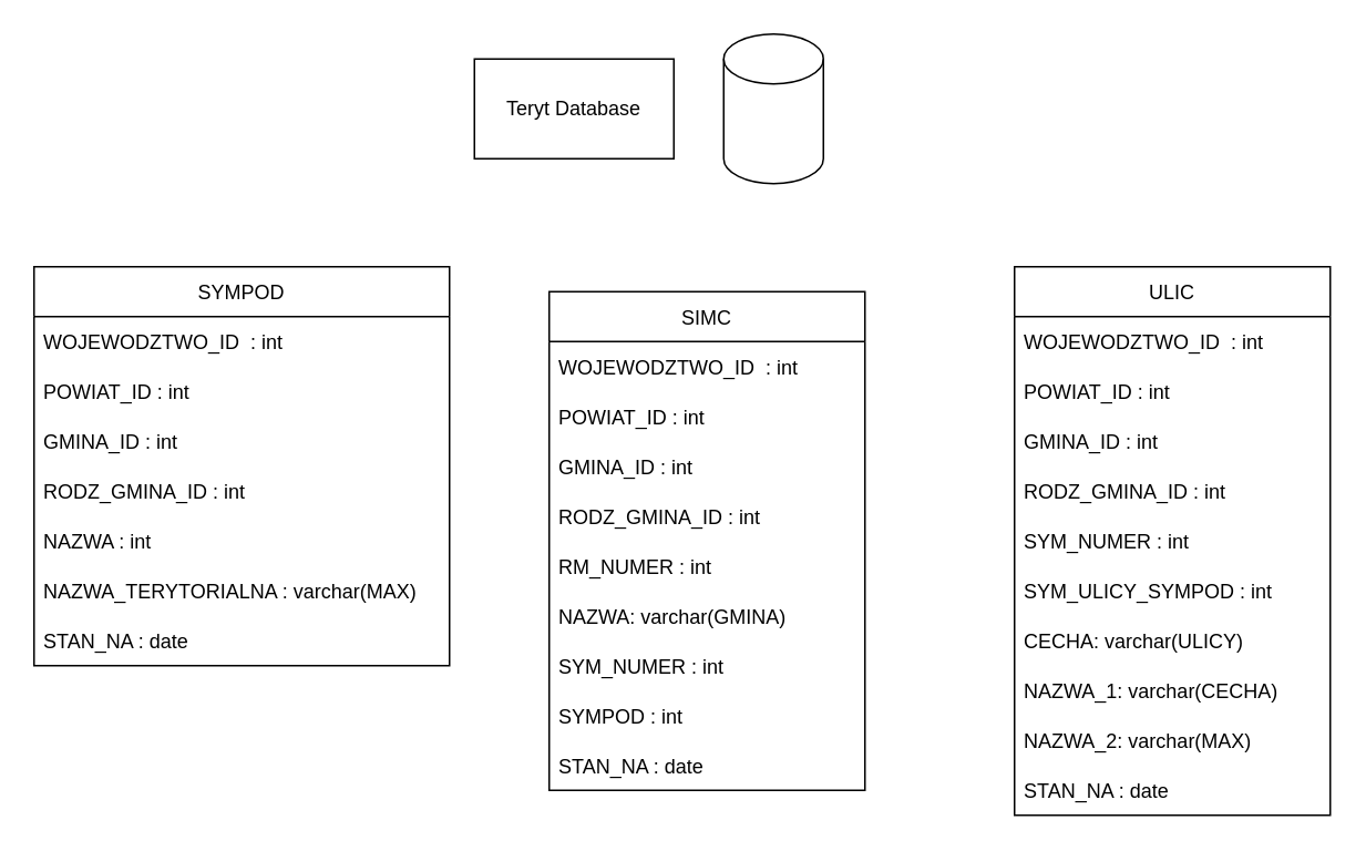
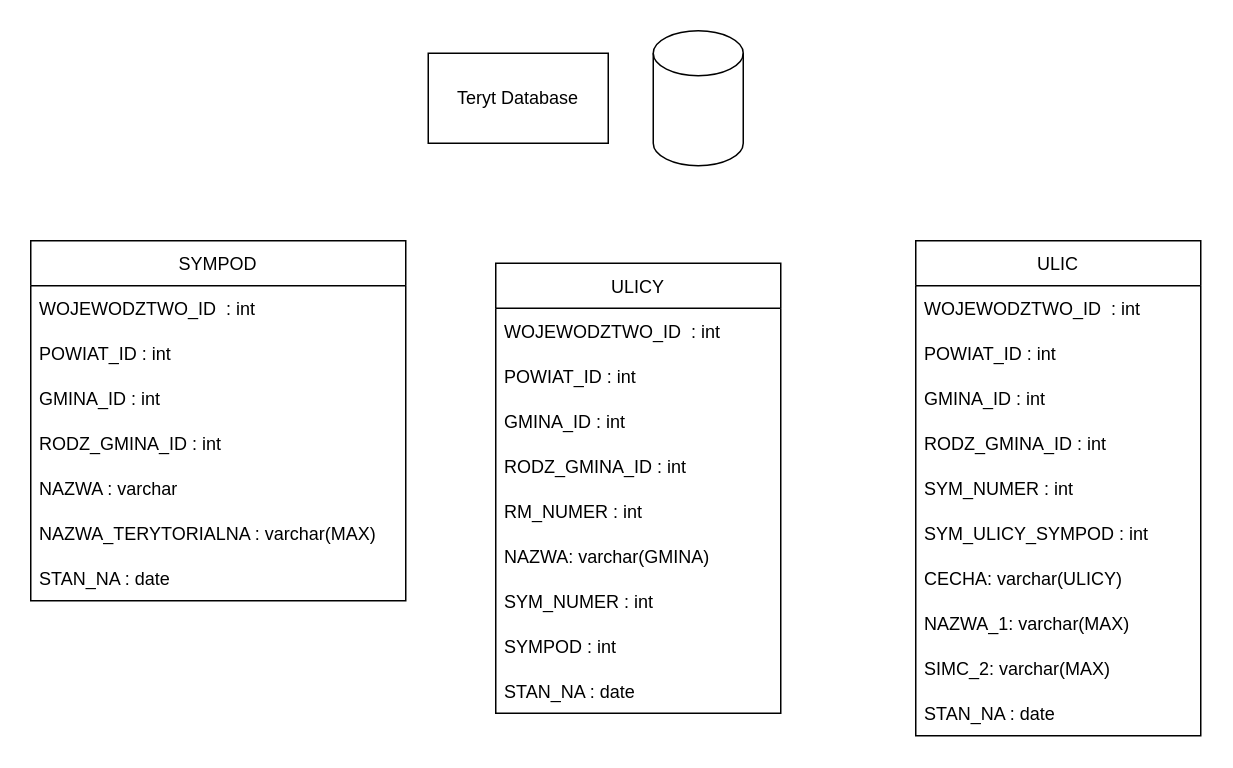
  <mxCell id="0" />
  <mxCell id="1" parent="0" />
  <mxCell id="2" value="" style="shape=cylinder3;whiteSpace=wrap;html=1;boundedLbl=1;backgroundOutline=1;size=15;" parent="1" vertex="1"><mxGeometry x="435" y="20" width="60" height="90" as="geometry" /></mxCell>
  <mxCell id="3" value="Teryt Database" style="rounded=0;whiteSpace=wrap;html=1;" parent="1" vertex="1"><mxGeometry x="285" y="35" width="120" height="60" as="geometry" /></mxCell>
  <mxCell id="4" value="SYMPOD" style="swimlane;fontStyle=0;childLayout=stackLayout;horizontal=1;startSize=30;horizontalStack=0;resizeParent=1;resizeParentMax=0;resizeLast=0;collapsible=1;marginBottom=0;" parent="1" vertex="1"><mxGeometry x="20" y="160" width="250" height="240" as="geometry" /></mxCell>
  <mxCell id="5" value="WOJEWODZTWO_ID  : int" style="text;strokeColor=none;fillColor=none;align=left;verticalAlign=middle;spacingLeft=4;spacingRight=4;overflow=hidden;points=[[0,0.5],[1,0.5]];portConstraint=eastwest;rotatable=0;" parent="4" vertex="1"><mxGeometry y="30" width="250" height="30" as="geometry" /></mxCell>
  <mxCell id="6" value="POWIAT_ID : int" style="text;strokeColor=none;fillColor=none;align=left;verticalAlign=middle;spacingLeft=4;spacingRight=4;overflow=hidden;points=[[0,0.5],[1,0.5]];portConstraint=eastwest;rotatable=0;" parent="4" vertex="1"><mxGeometry y="60" width="250" height="30" as="geometry" /></mxCell>
  <mxCell id="7" value="GMINA_ID : int" style="text;strokeColor=none;fillColor=none;align=left;verticalAlign=middle;spacingLeft=4;spacingRight=4;overflow=hidden;points=[[0,0.5],[1,0.5]];portConstraint=eastwest;rotatable=0;" parent="4" vertex="1"><mxGeometry y="90" width="250" height="30" as="geometry" /></mxCell>
  <mxCell id="8" value="RODZ_GMINA_ID : int" style="text;strokeColor=none;fillColor=none;align=left;verticalAlign=middle;spacingLeft=4;spacingRight=4;overflow=hidden;points=[[0,0.5],[1,0.5]];portConstraint=eastwest;rotatable=0;" parent="4" vertex="1"><mxGeometry y="120" width="250" height="30" as="geometry" /></mxCell>
- <mxCell id="9" value="NAZWA : int" style="text;strokeColor=none;fillColor=none;align=left;verticalAlign=middle;spacingLeft=4;spacingRight=4;overflow=hidden;points=[[0,0.5],[1,0.5]];portConstraint=eastwest;rotatable=0;" parent="4" vertex="1"><mxGeometry y="150" width="250" height="30" as="geometry" /></mxCell>
+ <mxCell id="9" value="NAZWA : varchar" style="text;strokeColor=none;fillColor=none;align=left;verticalAlign=middle;spacingLeft=4;spacingRight=4;overflow=hidden;points=[[0,0.5],[1,0.5]];portConstraint=eastwest;rotatable=0;" parent="4" vertex="1"><mxGeometry y="150" width="250" height="30" as="geometry" /></mxCell>
  <mxCell id="10" value="NAZWA_TERYTORIALNA : varchar(MAX)" style="text;strokeColor=none;fillColor=none;align=left;verticalAlign=middle;spacingLeft=4;spacingRight=4;overflow=hidden;points=[[0,0.5],[1,0.5]];portConstraint=eastwest;rotatable=0;" parent="4" vertex="1"><mxGeometry y="180" width="250" height="30" as="geometry" /></mxCell>
  <mxCell id="11" value="STAN_NA : date" style="text;strokeColor=none;fillColor=none;align=left;verticalAlign=middle;spacingLeft=4;spacingRight=4;overflow=hidden;points=[[0,0.5],[1,0.5]];portConstraint=eastwest;rotatable=0;" parent="4" vertex="1"><mxGeometry y="210" width="250" height="30" as="geometry" /></mxCell>
- <mxCell id="12" value="SIMC" style="swimlane;fontStyle=0;childLayout=stackLayout;horizontal=1;startSize=30;horizontalStack=0;resizeParent=1;resizeParentMax=0;resizeLast=0;collapsible=1;marginBottom=0;" parent="1" vertex="1"><mxGeometry x="330" y="175" width="190" height="300" as="geometry"><mxRectangle x="440" y="180" width="60" height="30" as="alternateBounds" /></mxGeometry></mxCell>
+ <mxCell id="12" value="ULICY" style="swimlane;fontStyle=0;childLayout=stackLayout;horizontal=1;startSize=30;horizontalStack=0;resizeParent=1;resizeParentMax=0;resizeLast=0;collapsible=1;marginBottom=0;" parent="1" vertex="1"><mxGeometry x="330" y="175" width="190" height="300" as="geometry"><mxRectangle x="440" y="180" width="60" height="30" as="alternateBounds" /></mxGeometry></mxCell>
  <mxCell id="13" value="WOJEWODZTWO_ID  : int" style="text;strokeColor=none;fillColor=none;align=left;verticalAlign=middle;spacingLeft=4;spacingRight=4;overflow=hidden;points=[[0,0.5],[1,0.5]];portConstraint=eastwest;rotatable=0;" parent="12" vertex="1"><mxGeometry y="30" width="190" height="30" as="geometry" /></mxCell>
  <mxCell id="14" value="POWIAT_ID : int" style="text;strokeColor=none;fillColor=none;align=left;verticalAlign=middle;spacingLeft=4;spacingRight=4;overflow=hidden;points=[[0,0.5],[1,0.5]];portConstraint=eastwest;rotatable=0;" parent="12" vertex="1"><mxGeometry y="60" width="190" height="30" as="geometry" /></mxCell>
  <mxCell id="15" value="GMINA_ID : int" style="text;strokeColor=none;fillColor=none;align=left;verticalAlign=middle;spacingLeft=4;spacingRight=4;overflow=hidden;points=[[0,0.5],[1,0.5]];portConstraint=eastwest;rotatable=0;" parent="12" vertex="1"><mxGeometry y="90" width="190" height="30" as="geometry" /></mxCell>
  <mxCell id="16" value="RODZ_GMINA_ID : int" style="text;strokeColor=none;fillColor=none;align=left;verticalAlign=middle;spacingLeft=4;spacingRight=4;overflow=hidden;points=[[0,0.5],[1,0.5]];portConstraint=eastwest;rotatable=0;" parent="12" vertex="1"><mxGeometry y="120" width="190" height="30" as="geometry" /></mxCell>
  <mxCell id="17" value="RM_NUMER : int" style="text;strokeColor=none;fillColor=none;align=left;verticalAlign=middle;spacingLeft=4;spacingRight=4;overflow=hidden;points=[[0,0.5],[1,0.5]];portConstraint=eastwest;rotatable=0;" parent="12" vertex="1"><mxGeometry y="150" width="190" height="30" as="geometry" /></mxCell>
  <mxCell id="18" value="NAZWA: varchar(GMINA)" style="text;strokeColor=none;fillColor=none;align=left;verticalAlign=middle;spacingLeft=4;spacingRight=4;overflow=hidden;points=[[0,0.5],[1,0.5]];portConstraint=eastwest;rotatable=0;" parent="12" vertex="1"><mxGeometry y="180" width="190" height="30" as="geometry" /></mxCell>
  <mxCell id="19" value="SYM_NUMER : int" style="text;strokeColor=none;fillColor=none;align=left;verticalAlign=middle;spacingLeft=4;spacingRight=4;overflow=hidden;points=[[0,0.5],[1,0.5]];portConstraint=eastwest;rotatable=0;" parent="12" vertex="1"><mxGeometry y="210" width="190" height="30" as="geometry" /></mxCell>
  <mxCell id="20" value="SYMPOD : int" style="text;strokeColor=none;fillColor=none;align=left;verticalAlign=middle;spacingLeft=4;spacingRight=4;overflow=hidden;points=[[0,0.5],[1,0.5]];portConstraint=eastwest;rotatable=0;" parent="12" vertex="1"><mxGeometry y="240" width="190" height="30" as="geometry" /></mxCell>
  <mxCell id="21" value="STAN_NA : date" style="text;strokeColor=none;fillColor=none;align=left;verticalAlign=middle;spacingLeft=4;spacingRight=4;overflow=hidden;points=[[0,0.5],[1,0.5]];portConstraint=eastwest;rotatable=0;" parent="12" vertex="1"><mxGeometry y="270" width="190" height="30" as="geometry" /></mxCell>
  <mxCell id="22" value="ULIC" style="swimlane;fontStyle=0;childLayout=stackLayout;horizontal=1;startSize=30;horizontalStack=0;resizeParent=1;resizeParentMax=0;resizeLast=0;collapsible=1;marginBottom=0;" vertex="1" parent="1"><mxGeometry x="610" y="160" width="190" height="330" as="geometry"><mxRectangle x="440" y="180" width="60" height="30" as="alternateBounds" /></mxGeometry></mxCell>
  <mxCell id="23" value="WOJEWODZTWO_ID  : int" style="text;strokeColor=none;fillColor=none;align=left;verticalAlign=middle;spacingLeft=4;spacingRight=4;overflow=hidden;points=[[0,0.5],[1,0.5]];portConstraint=eastwest;rotatable=0;" vertex="1" parent="22"><mxGeometry y="30" width="190" height="30" as="geometry" /></mxCell>
  <mxCell id="24" value="POWIAT_ID : int" style="text;strokeColor=none;fillColor=none;align=left;verticalAlign=middle;spacingLeft=4;spacingRight=4;overflow=hidden;points=[[0,0.5],[1,0.5]];portConstraint=eastwest;rotatable=0;" vertex="1" parent="22"><mxGeometry y="60" width="190" height="30" as="geometry" /></mxCell>
  <mxCell id="25" value="GMINA_ID : int" style="text;strokeColor=none;fillColor=none;align=left;verticalAlign=middle;spacingLeft=4;spacingRight=4;overflow=hidden;points=[[0,0.5],[1,0.5]];portConstraint=eastwest;rotatable=0;" vertex="1" parent="22"><mxGeometry y="90" width="190" height="30" as="geometry" /></mxCell>
  <mxCell id="26" value="RODZ_GMINA_ID : int" style="text;strokeColor=none;fillColor=none;align=left;verticalAlign=middle;spacingLeft=4;spacingRight=4;overflow=hidden;points=[[0,0.5],[1,0.5]];portConstraint=eastwest;rotatable=0;" vertex="1" parent="22"><mxGeometry y="120" width="190" height="30" as="geometry" /></mxCell>
  <mxCell id="27" value="SYM_NUMER : int" style="text;strokeColor=none;fillColor=none;align=left;verticalAlign=middle;spacingLeft=4;spacingRight=4;overflow=hidden;points=[[0,0.5],[1,0.5]];portConstraint=eastwest;rotatable=0;" vertex="1" parent="22"><mxGeometry y="150" width="190" height="30" as="geometry" /></mxCell>
  <mxCell id="28" value="SYM_ULICY_SYMPOD : int" style="text;strokeColor=none;fillColor=none;align=left;verticalAlign=middle;spacingLeft=4;spacingRight=4;overflow=hidden;points=[[0,0.5],[1,0.5]];portConstraint=eastwest;rotatable=0;" vertex="1" parent="22"><mxGeometry y="180" width="190" height="30" as="geometry" /></mxCell>
  <mxCell id="29" value="CECHA: varchar(ULICY)" style="text;strokeColor=none;fillColor=none;align=left;verticalAlign=middle;spacingLeft=4;spacingRight=4;overflow=hidden;points=[[0,0.5],[1,0.5]];portConstraint=eastwest;rotatable=0;" vertex="1" parent="22"><mxGeometry y="210" width="190" height="30" as="geometry" /></mxCell>
- <mxCell id="30" value="NAZWA_1: varchar(CECHA)" style="text;strokeColor=none;fillColor=none;align=left;verticalAlign=middle;spacingLeft=4;spacingRight=4;overflow=hidden;points=[[0,0.5],[1,0.5]];portConstraint=eastwest;rotatable=0;" vertex="1" parent="22"><mxGeometry y="240" width="190" height="30" as="geometry" /></mxCell>
- <mxCell id="31" value="NAZWA_2: varchar(MAX)" style="text;strokeColor=none;fillColor=none;align=left;verticalAlign=middle;spacingLeft=4;spacingRight=4;overflow=hidden;points=[[0,0.5],[1,0.5]];portConstraint=eastwest;rotatable=0;" vertex="1" parent="22"><mxGeometry y="270" width="190" height="30" as="geometry" /></mxCell>
+ <mxCell id="30" value="NAZWA_1: varchar(MAX)" style="text;strokeColor=none;fillColor=none;align=left;verticalAlign=middle;spacingLeft=4;spacingRight=4;overflow=hidden;points=[[0,0.5],[1,0.5]];portConstraint=eastwest;rotatable=0;" vertex="1" parent="22"><mxGeometry y="240" width="190" height="30" as="geometry" /></mxCell>
+ <mxCell id="31" value="SIMC_2: varchar(MAX)" style="text;strokeColor=none;fillColor=none;align=left;verticalAlign=middle;spacingLeft=4;spacingRight=4;overflow=hidden;points=[[0,0.5],[1,0.5]];portConstraint=eastwest;rotatable=0;" vertex="1" parent="22"><mxGeometry y="270" width="190" height="30" as="geometry" /></mxCell>
  <mxCell id="32" value="STAN_NA : date" style="text;strokeColor=none;fillColor=none;align=left;verticalAlign=middle;spacingLeft=4;spacingRight=4;overflow=hidden;points=[[0,0.5],[1,0.5]];portConstraint=eastwest;rotatable=0;" vertex="1" parent="22"><mxGeometry y="300" width="190" height="30" as="geometry" /></mxCell>
